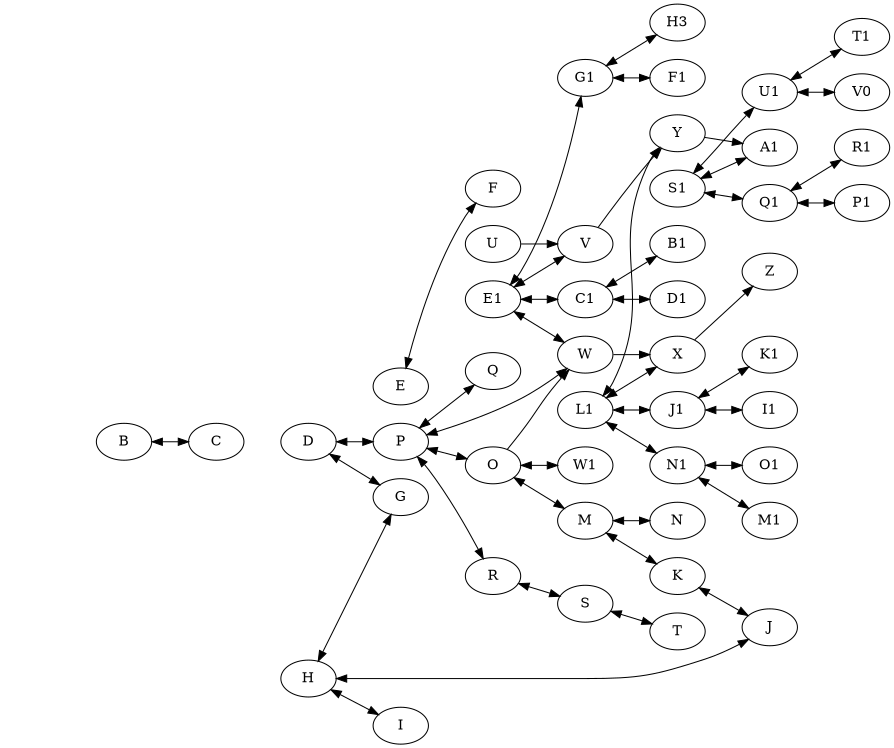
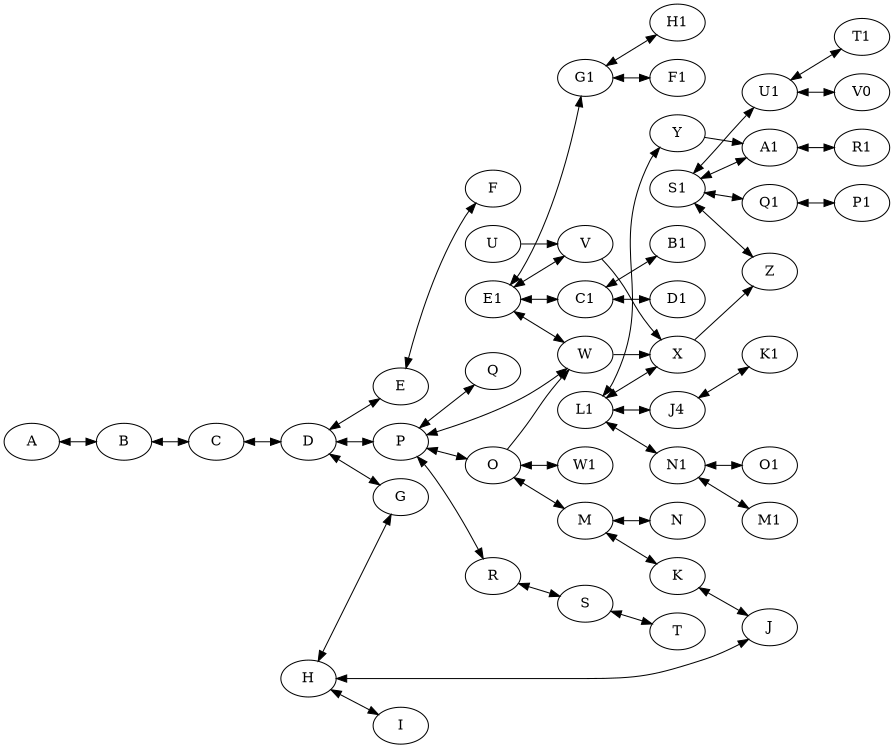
  graph {
    rankdir=LR
    edge [dir=both]
    R
    S
    T
    O
    W
    U
    V
    X
    Z
    Y
    A1
    E1
    C1
    G1
    B1
    D1
    F1
-   H1 [label=H3]
+   H1
    L1
-   J1
+   J1 [label=J4]
    N1
-   I1
    K1
    M1
    O1
    S1
    Q1
    U1
    P1
    R1
    T1
    n32 [label=V0]
    M
    W1
+   A
    B
    C
    D
    E
    P
    G
    F
    Q
    N
    K
    J
    H
    I
    subgraph sub_1 {
      R
      S
      T
    }
    subgraph sub_2 {
      O
      W
      U
      V
      X
      Z
      Y
      A1
    }
    subgraph sub_3 {
      W
      V
      E1
      C1
      G1
      B1
      D1
      F1
      H1
    }
    subgraph sub_4 {
      X
      Y
      L1
      J1
      N1
-     I1
      K1
      M1
      O1
    }
    subgraph sub_5 {
      Z
      A1
      S1
      Q1
      U1
      P1
      R1
      T1
      n32
    }
    R -- S
    S -- T
    O -- W [dir=forward]
    O -- M
    O -- W1
    W -- X [dir=forward]
    U -- V [dir=forward]
-   V -- Y [dir=forward]
+   V -- X [dir=forward]
    X -- Z [dir=forward]
    Y -- A1 [dir=forward]
    E1 -- W
    E1 -- V
    E1 -- C1
    E1 -- G1
    C1 -- B1
    C1 -- D1
    G1 -- F1
    G1 -- H1
    L1 -- X
    L1 -- Y
    L1 -- J1
    L1 -- N1
-   J1 -- I1
    J1 -- K1
    N1 -- M1
    N1 -- O1
+   S1 -- Z
    S1 -- A1
    S1 -- Q1
    S1 -- U1
    Q1 -- P1
-   Q1 -- R1
+   A1 -- R1
    U1 -- T1
    U1 -- n32
    M -- N
    M -- K
+   A -- B [weight=27.2]
    B -- C [weight=25.73]
+   C -- D
+   D -- E [weight=4]
    D -- P [weight=4]
    D -- G [weight=4]
    E -- F
    P -- R
    P -- O
    P -- W
    P -- Q
    K -- J
    H -- G
    H -- J
    H -- I
  }
